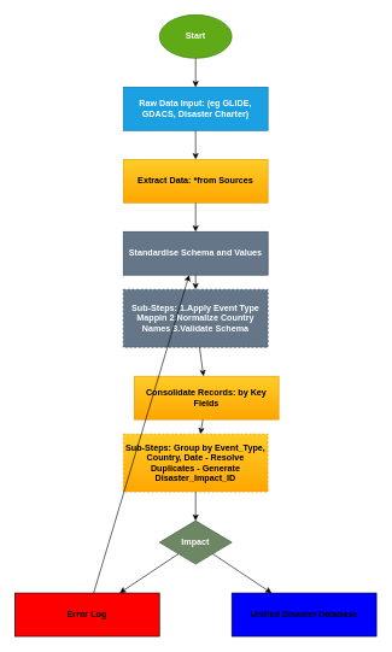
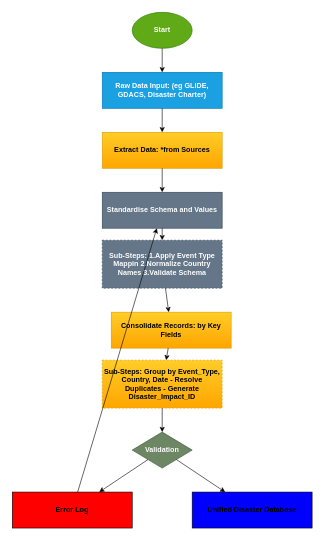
  <mxCell id="0" />
  <mxCell id="1" parent="0" />
  <mxCell id="2" value="&lt;b&gt;Start&lt;/b&gt;" style="ellipse;whiteSpace=wrap;html=1;fillColor=#60a917;fontColor=#ffffff;strokeColor=#2D7600;" parent="1" vertex="1"><mxGeometry x="220" y="20" width="100" height="60" as="geometry" /></mxCell>
  <mxCell id="3" value="&lt;b&gt;Raw Data Input: (eg GLIDE, GDACS, Disaster Charter)&lt;/b&gt;" style="parallelogram;whiteSpace=wrap;html=1;fillColor=#1ba1e2;fontColor=#ffffff;strokeColor=#006EAF;" parent="1" vertex="1"><mxGeometry x="170" y="120" width="200" height="60" as="geometry" /></mxCell>
  <mxCell id="4" value="&lt;b&gt;Extract Data: *from Sources&lt;/b&gt;" style="rectangle;whiteSpace=wrap;html=1;fillColor=#ffcd28;strokeColor=#d79b00;gradientColor=#ffa500;" parent="1" vertex="1"><mxGeometry x="170" y="220" width="200" height="60" as="geometry" /></mxCell>
  <mxCell id="5" value="&lt;b&gt;Standardise Schema and Values&lt;/b&gt;" style="rectangle;whiteSpace=wrap;html=1;fillColor=#647687;strokeColor=#314354;fontColor=#ffffff;" parent="1" vertex="1"><mxGeometry x="170" y="320" width="200" height="60" as="geometry" /></mxCell>
  <mxCell id="6" value="&lt;b&gt;Sub-Steps: 1.Apply Event Type Mappin 2.Normalize Country Names 3.Validate Schema&lt;/b&gt;" style="dashed=1;whiteSpace=wrap;html=1;fillColor=#647687;strokeColor=#314354;fontColor=#ffffff;" parent="1" vertex="1"><mxGeometry x="170" y="400" width="200" height="80" as="geometry" /></mxCell>
  <mxCell id="7" value="&lt;b&gt;Consolidate Records: by Key Fields&lt;/b&gt;" style="rectangle;whiteSpace=wrap;html=1;fillColor=#ffcd28;gradientColor=#ffa500;strokeColor=#d79b00;" parent="1" vertex="1"><mxGeometry x="185" y="520" width="200" height="60" as="geometry" /></mxCell>
  <mxCell id="8" value="&lt;b&gt;Sub-Steps: Group by Event_Type, Country, Date - Resolve Duplicates - Generate Disaster_Impact_ID&lt;/b&gt;" style="dashed=1;whiteSpace=wrap;html=1;fillColor=#ffcd28;gradientColor=#ffa500;strokeColor=#d79b00;" parent="1" vertex="1"><mxGeometry x="170" y="600" width="200" height="80" as="geometry" /></mxCell>
- <mxCell id="9" value="&lt;b&gt;Impact&lt;/b&gt;" style="rhombus;whiteSpace=wrap;html=1;fillColor=#6d8764;strokeColor=#3A5431;fontColor=#ffffff;" parent="1" vertex="1"><mxGeometry x="220" y="720" width="100" height="60" as="geometry" /></mxCell>
+ <mxCell id="9" value="&lt;b&gt;Validation&lt;/b&gt;" style="rhombus;whiteSpace=wrap;html=1;fillColor=#6d8764;strokeColor=#3A5431;fontColor=#ffffff;" parent="1" vertex="1"><mxGeometry x="220" y="720" width="100" height="60" as="geometry" /></mxCell>
  <mxCell id="10" value="&lt;b&gt;Error Log&lt;/b&gt;" style="parallelogram;fillColor=red;whiteSpace=wrap;html=1;" parent="1" vertex="1"><mxGeometry x="20" y="820" width="200" height="60" as="geometry" /></mxCell>
  <mxCell id="11" value="&lt;b&gt;Unified Disaster Database&lt;/b&gt;" style="parallelogram;fillColor=blue;whiteSpace=wrap;html=1;" parent="1" vertex="1"><mxGeometry x="320" y="820" width="200" height="60" as="geometry" /></mxCell>
  <mxCell id="12" parent="1" source="2" target="3" edge="1"><mxGeometry relative="1" as="geometry" /></mxCell>
  <mxCell id="13" parent="1" source="3" target="4" edge="1"><mxGeometry relative="1" as="geometry" /></mxCell>
  <mxCell id="14" parent="1" source="4" target="5" edge="1"><mxGeometry relative="1" as="geometry" /></mxCell>
  <mxCell id="15" parent="1" source="5" target="6" edge="1"><mxGeometry relative="1" as="geometry" /></mxCell>
  <mxCell id="16" parent="1" source="6" target="7" edge="1"><mxGeometry relative="1" as="geometry" /></mxCell>
  <mxCell id="17" parent="1" source="7" target="8" edge="1"><mxGeometry relative="1" as="geometry" /></mxCell>
  <mxCell id="18" parent="1" source="8" target="9" edge="1"><mxGeometry relative="1" as="geometry" /></mxCell>
  <mxCell id="19" parent="1" source="9" target="11" edge="1"><mxGeometry relative="1" as="geometry" /><mxPoint x="380" as="sourcePoint" /></mxCell>
  <mxCell id="20" parent="1" source="9" target="10" edge="1"><mxGeometry relative="1" as="geometry" /><mxPoint x="320" as="sourcePoint" /></mxCell>
  <mxCell id="21" parent="1" source="10" target="5" edge="1"><mxGeometry relative="1" as="geometry" /><mxPoint x="180" as="sourcePoint" /></mxCell>
